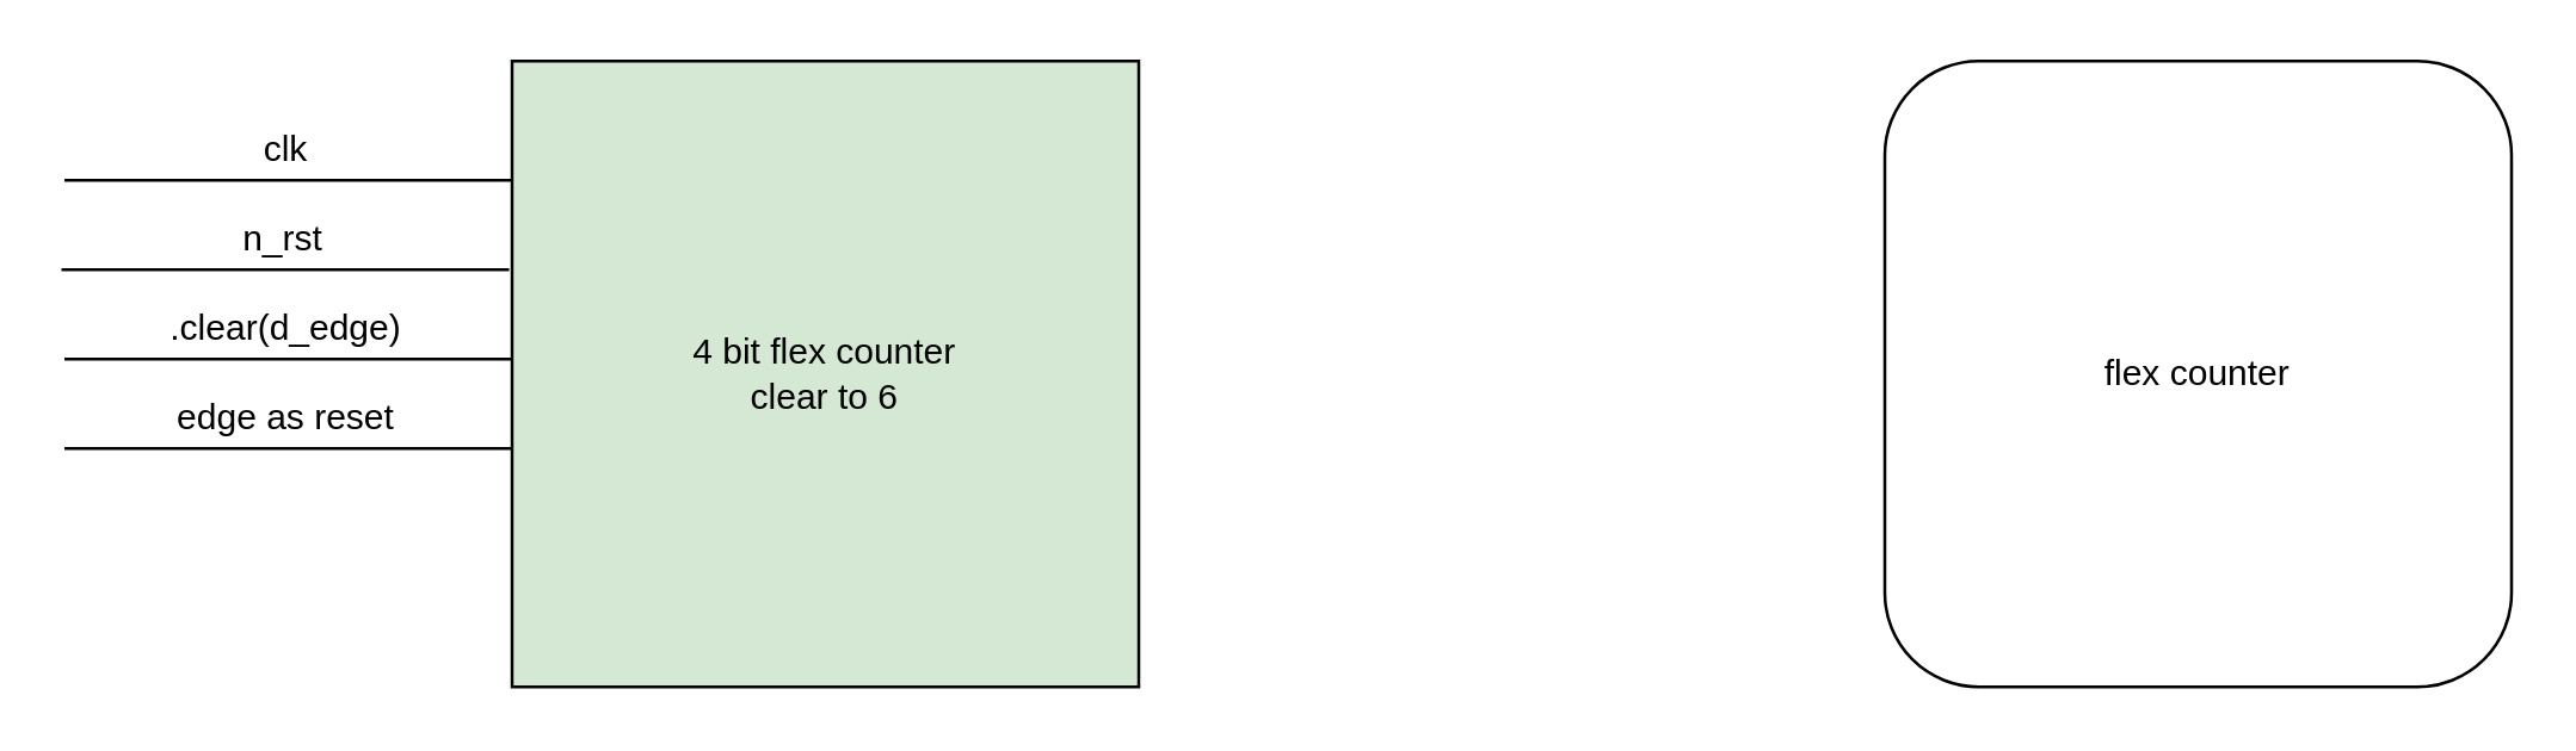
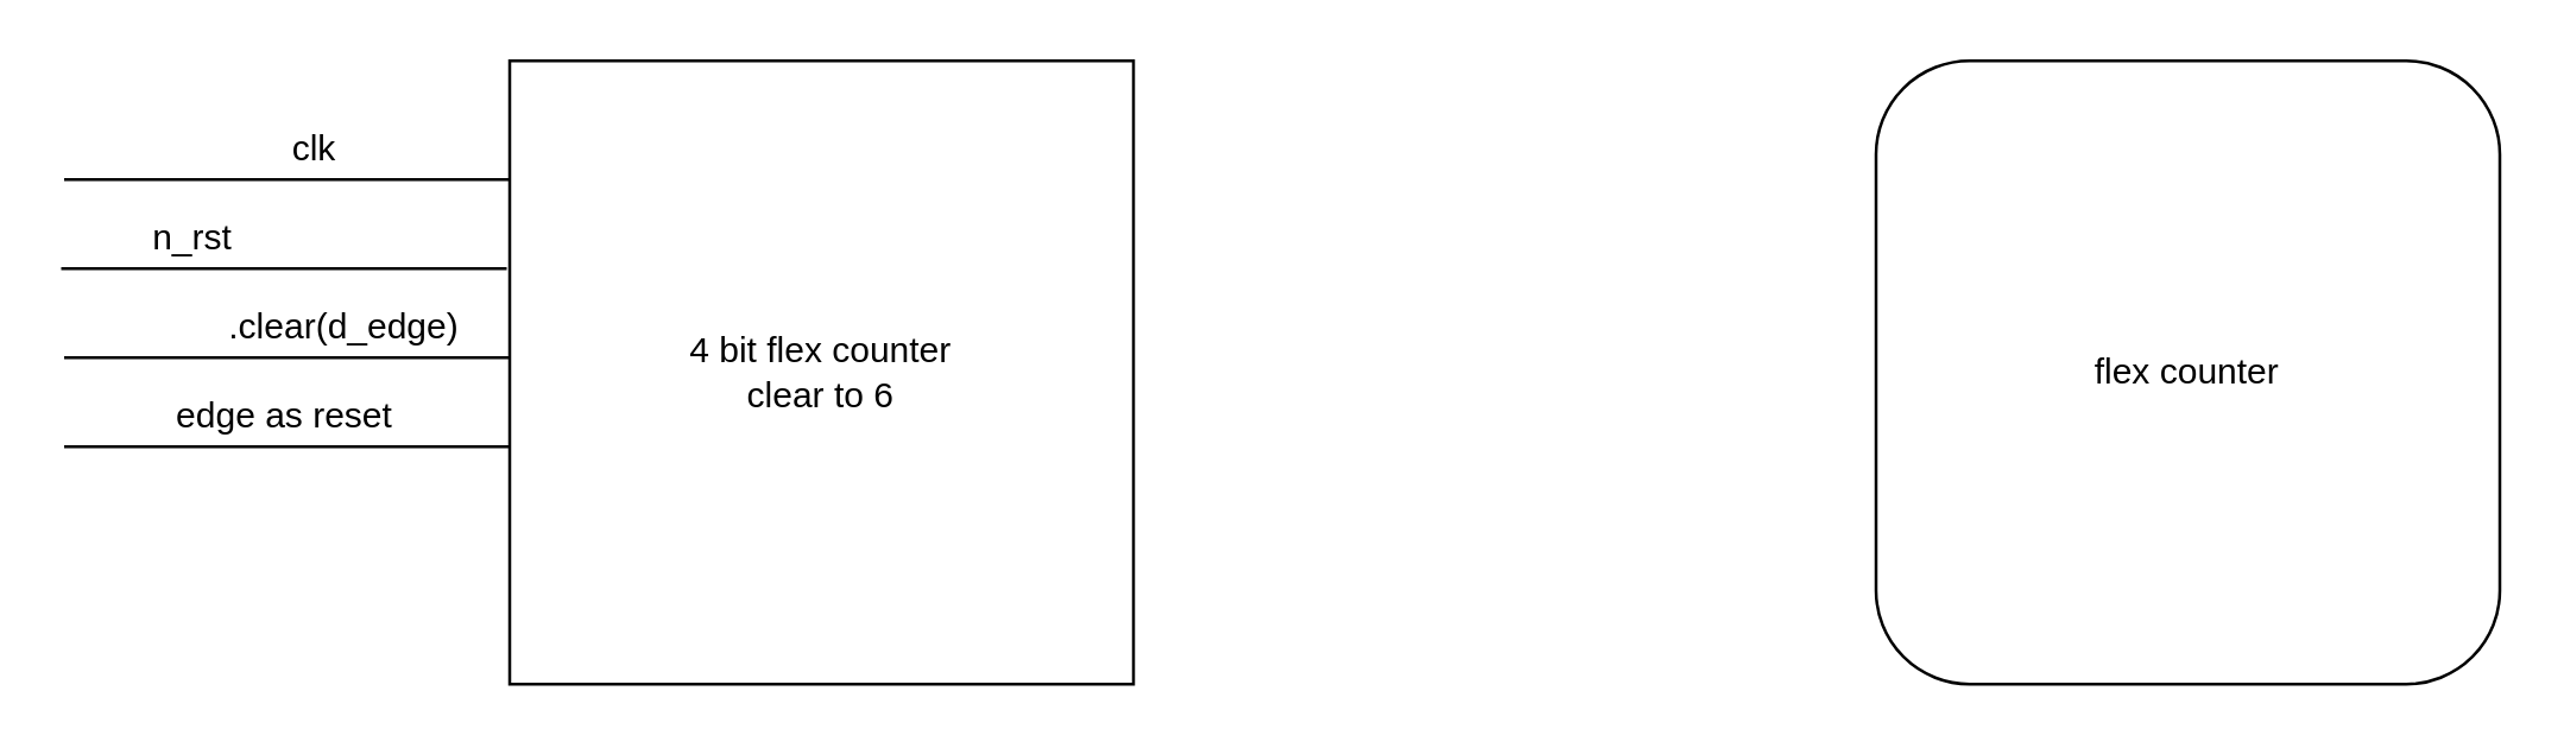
  <mxCell id="0" />
  <mxCell id="1" parent="0" />
- <mxCell id="2" value="4 bit flex counter&lt;br&gt;clear to 6" style="whiteSpace=wrap;html=1;aspect=fixed;fillColor=#d5e8d4;" vertex="1" parent="1"><mxGeometry x="171" y="20" width="210" height="210" as="geometry" /></mxCell>
+ <mxCell id="2" value="4 bit flex counter&lt;br&gt;clear to 6" style="whiteSpace=wrap;html=1;aspect=fixed;" vertex="1" parent="1"><mxGeometry x="171" y="20" width="210" height="210" as="geometry" /></mxCell>
  <mxCell id="3" value="flex counter" style="whiteSpace=wrap;html=1;aspect=fixed;rounded=1;" vertex="1" parent="1"><mxGeometry x="631" y="20" width="210" height="210" as="geometry" /></mxCell>
  <mxCell id="4" value="" style="endArrow=none;html=1;" edge="1" parent="1"><mxGeometry width="50" height="50" relative="1" as="geometry"><mxPoint x="21" y="60" as="sourcePoint" /><mxPoint x="171" y="60" as="targetPoint" /></mxGeometry></mxCell>
- <mxCell id="5" value="clk" style="text;html=1;align=center;verticalAlign=middle;resizable=0;points=[];autosize=1;" vertex="1" parent="1"><mxGeometry x="80" y="40" width="30" height="20" as="geometry" /></mxCell>
+ <mxCell id="5" value="clk" style="text;html=1;align=center;verticalAlign=middle;resizable=0;points=[];autosize=1;" vertex="1" parent="1"><mxGeometry x="90" y="40" width="30" height="20" as="geometry" /></mxCell>
  <mxCell id="6" value="" style="endArrow=none;html=1;" edge="1" parent="1"><mxGeometry width="50" height="50" relative="1" as="geometry"><mxPoint x="20" y="90" as="sourcePoint" /><mxPoint x="170" y="90" as="targetPoint" /></mxGeometry></mxCell>
- <mxCell id="7" value="n_rst" style="text;html=1;align=center;verticalAlign=middle;resizable=0;points=[];autosize=1;" vertex="1" parent="1"><mxGeometry x="74" y="70" width="40" height="20" as="geometry" /></mxCell>
+ <mxCell id="7" value="n_rst" style="text;html=1;align=center;verticalAlign=middle;resizable=0;points=[];autosize=1;" vertex="1" parent="1"><mxGeometry x="44" y="70" width="40" height="20" as="geometry" /></mxCell>
  <mxCell id="8" value="" style="endArrow=none;html=1;" edge="1" parent="1"><mxGeometry width="50" height="50" relative="1" as="geometry"><mxPoint x="21" y="120" as="sourcePoint" /><mxPoint x="171" y="120" as="targetPoint" /></mxGeometry></mxCell>
- <mxCell id="9" value=".clear(d_edge)" style="text;html=1;align=center;verticalAlign=middle;resizable=0;points=[];autosize=1;" vertex="1" parent="1"><mxGeometry x="50" y="100" width="90" height="20" as="geometry" /></mxCell>
+ <mxCell id="9" value=".clear(d_edge)" style="text;html=1;align=center;verticalAlign=middle;resizable=0;points=[];autosize=1;" vertex="1" parent="1"><mxGeometry x="70" y="100" width="90" height="20" as="geometry" /></mxCell>
  <mxCell id="10" value="" style="endArrow=none;html=1;" edge="1" parent="1"><mxGeometry width="50" height="50" relative="1" as="geometry"><mxPoint x="21" y="150" as="sourcePoint" /><mxPoint x="171" y="150" as="targetPoint" /></mxGeometry></mxCell>
  <mxCell id="11" value="edge as reset" style="text;html=1;align=center;verticalAlign=middle;resizable=0;points=[];autosize=1;" vertex="1" parent="1"><mxGeometry x="50" y="130" width="90" height="20" as="geometry" /></mxCell>
